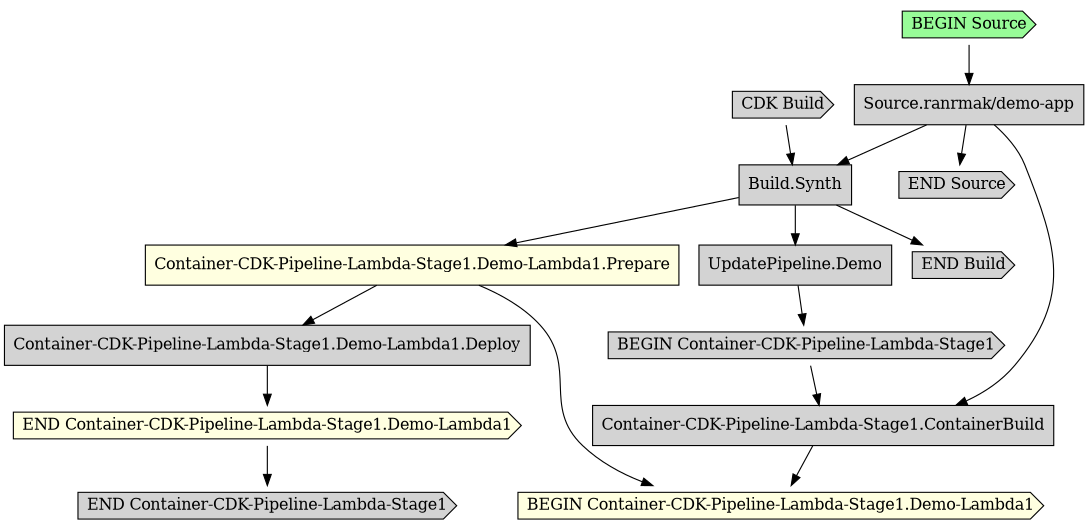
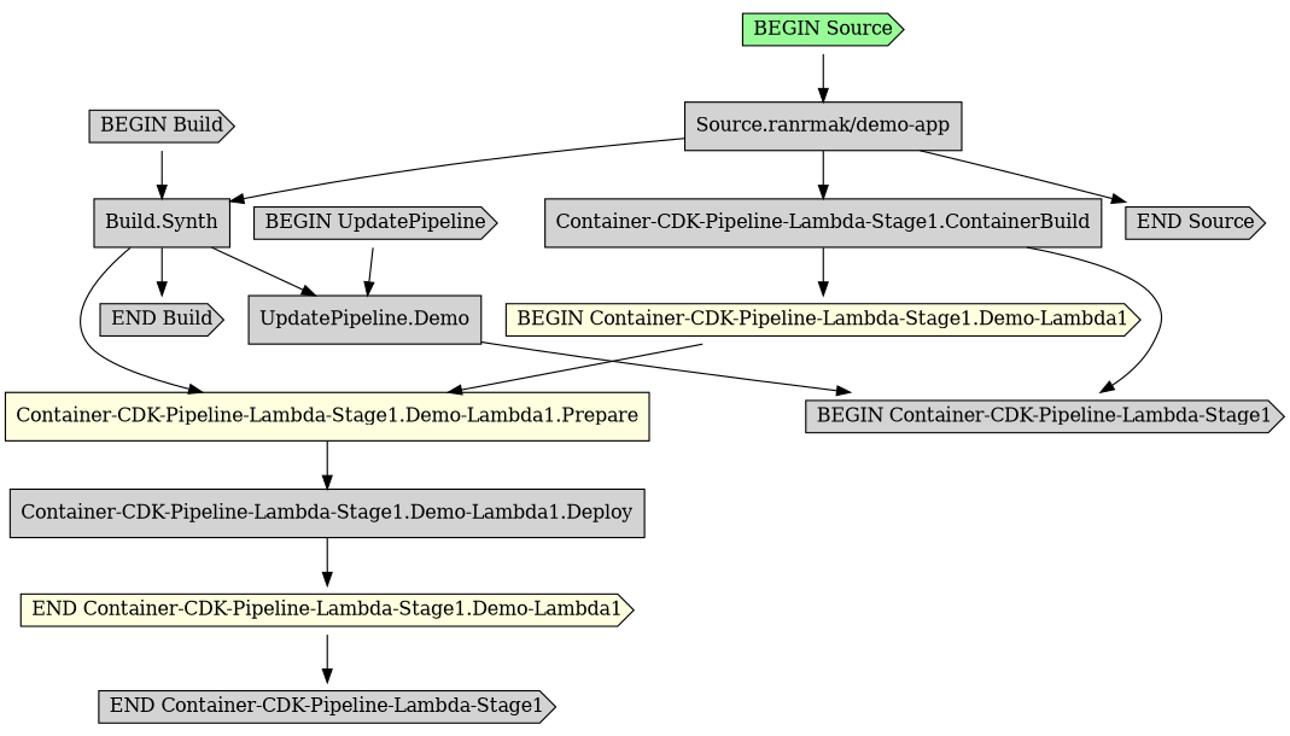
  digraph {
    node [fillcolor=lightgrey shape=cds style=filled]
    "Build.Synth" [shape=box]
-   "BEGIN Build" [label="CDK Build"]
+   "BEGIN Build"
    "END Build"
    n4 [label="UpdatePipeline.Demo" shape=box]
    "Container-CDK-Pipeline-Lambda-Stage1.Demo-Lambda1.Prepare" [fillcolor=lightyellow shape=box]
    "BEGIN Container-CDK-Pipeline-Lambda-Stage1"
    "Container-CDK-Pipeline-Lambda-Stage1.Demo-Lambda1.Deploy" [shape=box]
    "Source.ranrmak/demo-app" [shape=box]
    "Container-CDK-Pipeline-Lambda-Stage1.ContainerBuild" [shape=box]
    "END Source"
    "BEGIN Container-CDK-Pipeline-Lambda-Stage1.Demo-Lambda1" [fillcolor=lightyellow]
+   "BEGIN UpdatePipeline"
    "END Container-CDK-Pipeline-Lambda-Stage1.Demo-Lambda1" [fillcolor=lightyellow]
    "END Container-CDK-Pipeline-Lambda-Stage1"
    "BEGIN Source" [fillcolor=palegreen]
    "Build.Synth" -> "END Build"
    "Build.Synth" -> n4
    "Build.Synth" -> "Container-CDK-Pipeline-Lambda-Stage1.Demo-Lambda1.Prepare"
    "BEGIN Build" -> "Build.Synth"
    n4 -> "BEGIN Container-CDK-Pipeline-Lambda-Stage1"
    "Container-CDK-Pipeline-Lambda-Stage1.Demo-Lambda1.Prepare" -> "Container-CDK-Pipeline-Lambda-Stage1.Demo-Lambda1.Deploy"
-   "BEGIN Container-CDK-Pipeline-Lambda-Stage1" -> "Container-CDK-Pipeline-Lambda-Stage1.ContainerBuild"
+   "Container-CDK-Pipeline-Lambda-Stage1.ContainerBuild" -> "BEGIN Container-CDK-Pipeline-Lambda-Stage1"
    "Container-CDK-Pipeline-Lambda-Stage1.Demo-Lambda1.Deploy" -> "END Container-CDK-Pipeline-Lambda-Stage1.Demo-Lambda1"
    "Source.ranrmak/demo-app" -> "Build.Synth"
    "Source.ranrmak/demo-app" -> "Container-CDK-Pipeline-Lambda-Stage1.ContainerBuild"
    "Source.ranrmak/demo-app" -> "END Source"
    "Container-CDK-Pipeline-Lambda-Stage1.ContainerBuild" -> "BEGIN Container-CDK-Pipeline-Lambda-Stage1.Demo-Lambda1"
-   "Container-CDK-Pipeline-Lambda-Stage1.Demo-Lambda1.Prepare" -> "BEGIN Container-CDK-Pipeline-Lambda-Stage1.Demo-Lambda1"
+   "BEGIN Container-CDK-Pipeline-Lambda-Stage1.Demo-Lambda1" -> "Container-CDK-Pipeline-Lambda-Stage1.Demo-Lambda1.Prepare"
+   "BEGIN UpdatePipeline" -> n4
    "END Container-CDK-Pipeline-Lambda-Stage1.Demo-Lambda1" -> "END Container-CDK-Pipeline-Lambda-Stage1"
    "BEGIN Source" -> "Source.ranrmak/demo-app"
  }
